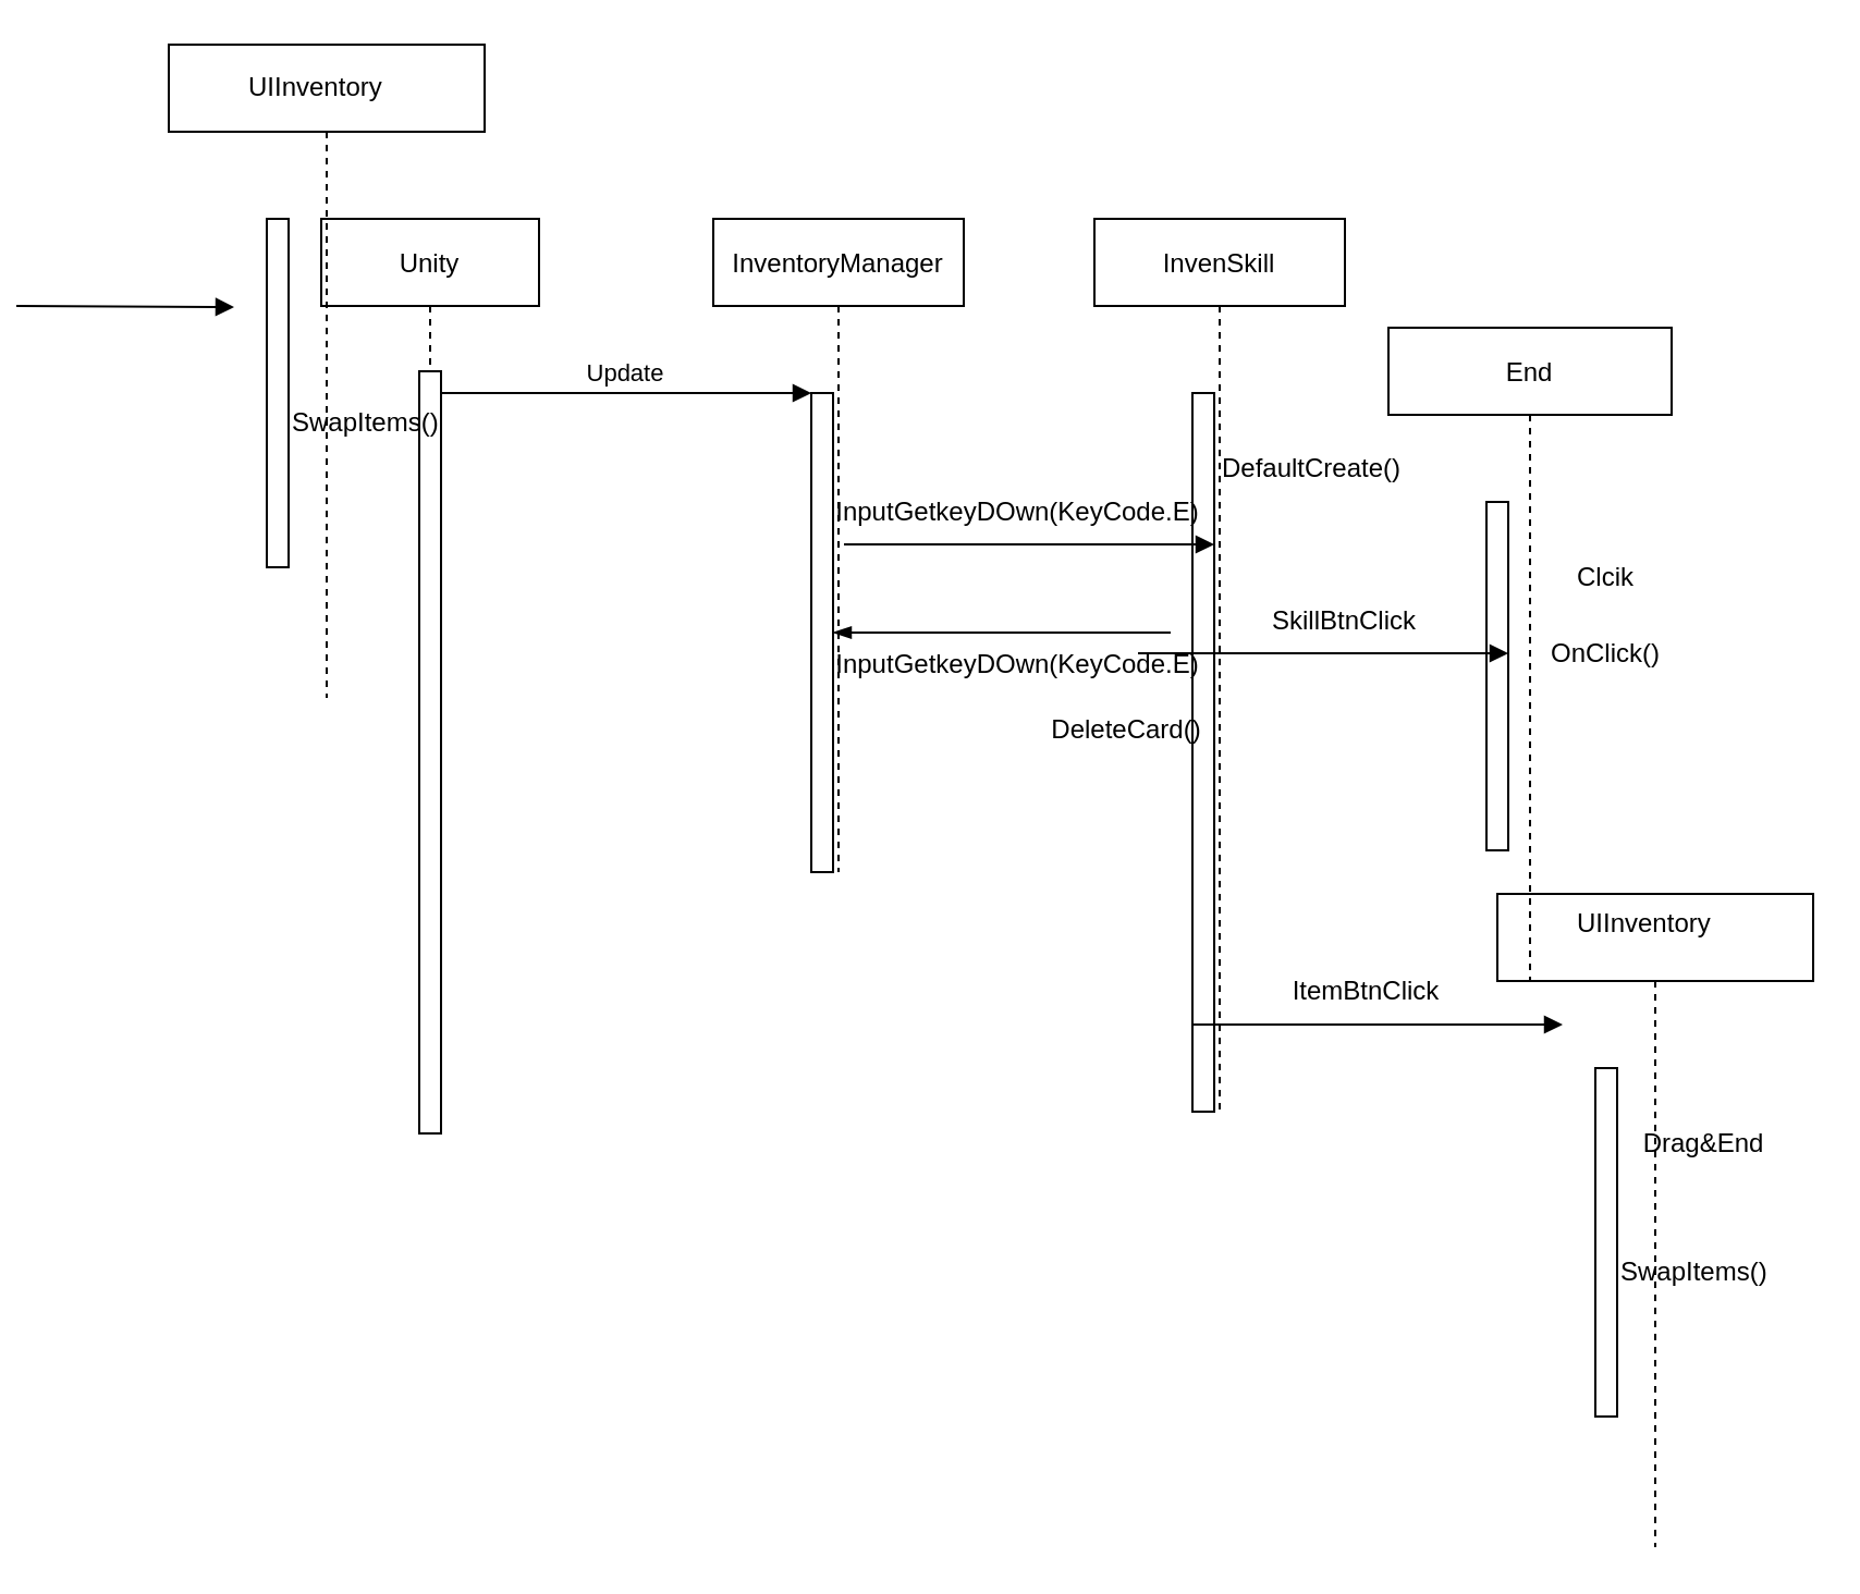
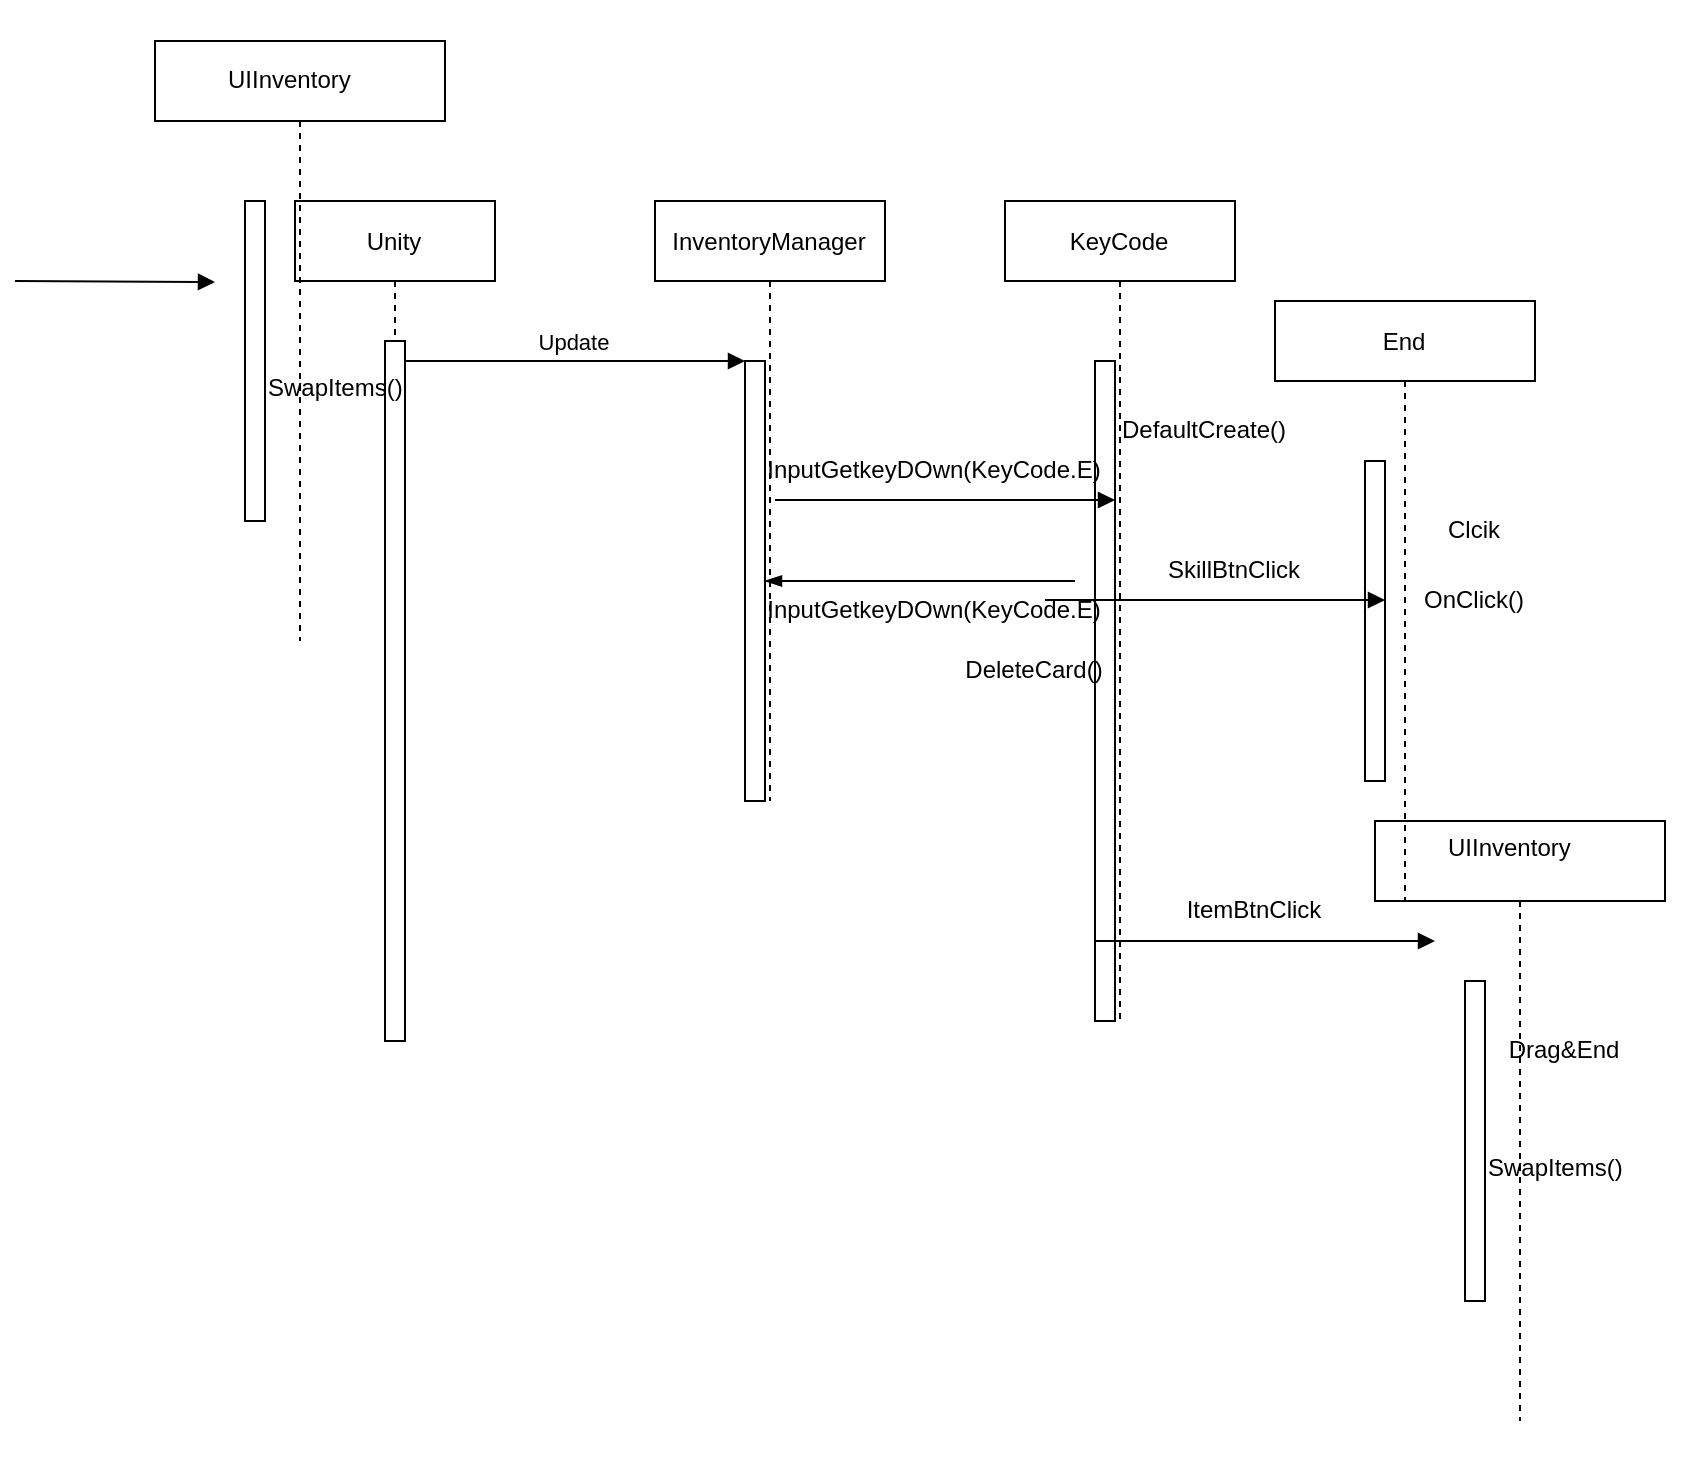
  <mxCell id="0" />
  <mxCell id="1" parent="0" />
  <mxCell id="2" value="" style="shape=umlLifeline;perimeter=lifelinePerimeter;container=1;collapsible=0;recursiveResize=0;rounded=0;shadow=0;strokeWidth=1;" vertex="1" parent="1"><mxGeometry x="630" y="410" width="145" height="300" as="geometry" /></mxCell>
  <mxCell id="3" value="" style="points=[];perimeter=orthogonalPerimeter;rounded=0;shadow=0;strokeWidth=1;" vertex="1" parent="2"><mxGeometry x="45" y="80" width="10" height="160" as="geometry" /></mxCell>
  <mxCell id="4" value="SwapItems()" style="text;whiteSpace=wrap;html=1;" vertex="1" parent="2"><mxGeometry x="55" y="160" width="90" height="40" as="geometry" /></mxCell>
  <mxCell id="5" value="Drag&amp;amp;End" style="text;html=1;strokeColor=none;fillColor=none;align=center;verticalAlign=middle;whiteSpace=wrap;rounded=0;rotation=0;" vertex="1" parent="2"><mxGeometry x="65" y="100" width="60" height="30" as="geometry" /></mxCell>
  <mxCell id="6" value="UIInventory" style="text;whiteSpace=wrap;html=1;" vertex="1" parent="2"><mxGeometry x="35" width="90" height="40" as="geometry" /></mxCell>
  <mxCell id="7" value="Unity" style="shape=umlLifeline;perimeter=lifelinePerimeter;container=1;collapsible=0;recursiveResize=0;rounded=0;shadow=0;strokeWidth=1;" parent="1" vertex="1"><mxGeometry x="90" y="100" width="100" height="420" as="geometry" /></mxCell>
  <mxCell id="8" value="" style="points=[];perimeter=orthogonalPerimeter;rounded=0;shadow=0;strokeWidth=1;" parent="7" vertex="1"><mxGeometry x="45" y="70" width="10" height="350" as="geometry" /></mxCell>
  <mxCell id="9" value="InventoryManager" style="shape=umlLifeline;perimeter=lifelinePerimeter;container=1;collapsible=0;recursiveResize=0;rounded=0;shadow=0;strokeWidth=1;" parent="1" vertex="1"><mxGeometry x="270" y="100" width="115" height="300" as="geometry" /></mxCell>
  <mxCell id="10" value="" style="points=[];perimeter=orthogonalPerimeter;rounded=0;shadow=0;strokeWidth=1;" parent="9" vertex="1"><mxGeometry x="45" y="80" width="10" height="220" as="geometry" /></mxCell>
  <mxCell id="11" value="Update" style="verticalAlign=bottom;endArrow=block;entryX=0;entryY=0;shadow=0;strokeWidth=1;" parent="1" source="8" target="10" edge="1"><mxGeometry relative="1" as="geometry"><mxPoint x="245" y="180" as="sourcePoint" /></mxGeometry></mxCell>
- <mxCell id="12" value="InvenSkill" style="shape=umlLifeline;perimeter=lifelinePerimeter;container=1;collapsible=0;recursiveResize=0;rounded=0;shadow=0;strokeWidth=1;" vertex="1" parent="1"><mxGeometry x="445" y="100" width="115" height="410" as="geometry" /></mxCell>
+ <mxCell id="12" value="KeyCode" style="shape=umlLifeline;perimeter=lifelinePerimeter;container=1;collapsible=0;recursiveResize=0;rounded=0;shadow=0;strokeWidth=1;" vertex="1" parent="1"><mxGeometry x="445" y="100" width="115" height="410" as="geometry" /></mxCell>
  <mxCell id="13" value="" style="points=[];perimeter=orthogonalPerimeter;rounded=0;shadow=0;strokeWidth=1;" vertex="1" parent="12"><mxGeometry x="45" y="80" width="10" height="330" as="geometry" /></mxCell>
  <mxCell id="14" value="DefaultCreate()" style="text;html=1;strokeColor=none;fillColor=none;align=center;verticalAlign=middle;whiteSpace=wrap;rounded=0;rotation=0;" vertex="1" parent="12"><mxGeometry x="70" y="100" width="60" height="30" as="geometry" /></mxCell>
  <mxCell id="15" value="" style="verticalAlign=bottom;endArrow=block;entryX=0;entryY=0;shadow=0;strokeWidth=1;" edge="1" parent="12"><mxGeometry relative="1" as="geometry"><mxPoint x="-115" y="149.5" as="sourcePoint" /><mxPoint x="55" y="149.5" as="targetPoint" /></mxGeometry></mxCell>
  <mxCell id="16" value="DeleteCard()" style="text;html=1;strokeColor=none;fillColor=none;align=center;verticalAlign=middle;whiteSpace=wrap;rounded=0;rotation=0;" vertex="1" parent="12"><mxGeometry x="-15" y="220" width="60" height="30" as="geometry" /></mxCell>
  <mxCell id="17" value="" style="shape=umlLifeline;perimeter=lifelinePerimeter;container=1;collapsible=0;recursiveResize=0;rounded=0;shadow=0;strokeWidth=1;" vertex="1" parent="1"><mxGeometry width="145" height="300" as="geometry" x="20" y="20" /></mxCell>
  <mxCell id="18" value="" style="points=[];perimeter=orthogonalPerimeter;rounded=0;shadow=0;strokeWidth=1;" vertex="1" parent="17"><mxGeometry x="45" y="80" width="10" height="160" as="geometry" /></mxCell>
  <mxCell id="19" value="UIInventory" style="text;whiteSpace=wrap;html=1;" vertex="1" parent="17"><mxGeometry x="35" y="6" width="90" height="40" as="geometry" /></mxCell>
  <mxCell id="20" value="SwapItems()" style="text;whiteSpace=wrap;html=1;" vertex="1" parent="17"><mxGeometry x="55" y="160" width="90" height="40" as="geometry" /></mxCell>
  <mxCell id="21" value="" style="verticalAlign=bottom;endArrow=block;shadow=0;strokeWidth=1;" edge="1" parent="17"><mxGeometry relative="1" as="geometry"><mxPoint x="-70" y="120.0" as="sourcePoint" /><mxPoint x="30" y="120.5" as="targetPoint" /></mxGeometry></mxCell>
  <mxCell id="22" value="InputGetkeyDOwn(KeyCode.E)" style="text;html=1;strokeColor=none;fillColor=none;align=center;verticalAlign=middle;whiteSpace=wrap;rounded=0;rotation=0;" vertex="1" parent="1"><mxGeometry x="380" y="220" width="60" height="30" as="geometry" /></mxCell>
  <mxCell id="23" value="" style="verticalAlign=bottom;endArrow=none;shadow=0;strokeWidth=1;startArrow=blockThin;startFill=1;endFill=0;" edge="1" parent="1"><mxGeometry relative="1" as="geometry"><mxPoint x="325" y="290" as="sourcePoint" /><mxPoint x="480" y="290" as="targetPoint" /></mxGeometry></mxCell>
  <mxCell id="24" value="InputGetkeyDOwn(KeyCode.E)" style="text;html=1;strokeColor=none;fillColor=none;align=center;verticalAlign=middle;whiteSpace=wrap;rounded=0;rotation=0;" vertex="1" parent="1"><mxGeometry x="380" y="290" width="60" height="30" as="geometry" /></mxCell>
  <mxCell id="25" value="End" style="shape=umlLifeline;perimeter=lifelinePerimeter;container=1;collapsible=0;recursiveResize=0;rounded=0;shadow=0;strokeWidth=1;" vertex="1" parent="1"><mxGeometry x="580" y="150" width="130" height="300" as="geometry" /></mxCell>
  <mxCell id="26" value="" style="points=[];perimeter=orthogonalPerimeter;rounded=0;shadow=0;strokeWidth=1;" vertex="1" parent="25"><mxGeometry x="45" y="80" width="10" height="160" as="geometry" /></mxCell>
  <mxCell id="27" value="Clcik" style="text;html=1;strokeColor=none;fillColor=none;align=center;verticalAlign=middle;whiteSpace=wrap;rounded=0;rotation=0;" vertex="1" parent="25"><mxGeometry x="70" y="100" width="60" height="30" as="geometry" /></mxCell>
  <mxCell id="28" value="" style="verticalAlign=bottom;endArrow=block;entryX=0;entryY=0;shadow=0;strokeWidth=1;" edge="1" parent="25"><mxGeometry relative="1" as="geometry"><mxPoint x="-115" y="149.5" as="sourcePoint" /><mxPoint x="55" y="149.5" as="targetPoint" /></mxGeometry></mxCell>
  <mxCell id="29" value="OnClick()" style="text;html=1;strokeColor=none;fillColor=none;align=center;verticalAlign=middle;whiteSpace=wrap;rounded=0;rotation=0;" vertex="1" parent="25"><mxGeometry x="70" y="135" width="60" height="30" as="geometry" /></mxCell>
  <mxCell id="30" value="SkillBtnClick" style="text;html=1;strokeColor=none;fillColor=none;align=center;verticalAlign=middle;whiteSpace=wrap;rounded=0;rotation=0;" vertex="1" parent="1"><mxGeometry x="530" y="270" width="60" height="30" as="geometry" /></mxCell>
  <mxCell id="31" value="" style="verticalAlign=bottom;endArrow=block;entryX=0;entryY=0;shadow=0;strokeWidth=1;" edge="1" parent="1"><mxGeometry relative="1" as="geometry"><mxPoint x="490" y="470" as="sourcePoint" /><mxPoint x="660" y="470" as="targetPoint" /></mxGeometry></mxCell>
  <mxCell id="32" value="ItemBtnClick" style="text;html=1;strokeColor=none;fillColor=none;align=center;verticalAlign=middle;whiteSpace=wrap;rounded=0;rotation=0;" vertex="1" parent="1"><mxGeometry x="540" y="440" width="60" height="30" as="geometry" /></mxCell>
